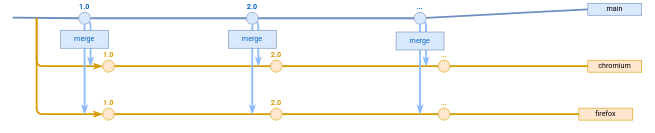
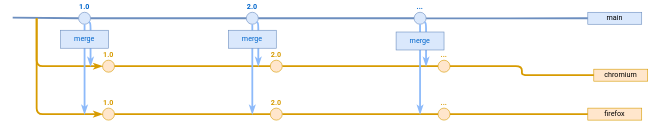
  <mxCell id="0" />
  <mxCell id="1" parent="0" />
  <mxCell id="2" value="1.0" style="ellipse;whiteSpace=wrap;html=1;aspect=fixed;fillColor=#dae8fc;strokeColor=#6c8ebf;fontStyle=1;labelPosition=center;verticalLabelPosition=top;align=center;verticalAlign=bottom;fontColor=#0066CC;fontFamily=Roboto;fontSource=https%3A%2F%2Ffonts.googleapis.com%2Fcss%3Ffamily%3DRoboto;" parent="1" vertex="1"><mxGeometry x="130" y="20" width="20" height="20" as="geometry" /></mxCell>
- <mxCell id="3" value="main" style="text;html=1;strokeColor=#6c8ebf;fillColor=#dae8fc;align=center;verticalAlign=middle;whiteSpace=wrap;rounded=0;fontFamily=Roboto;fontSource=https%3A%2F%2Ffonts.googleapis.com%2Fcss%3Ffamily%3DRoboto;" parent="1" vertex="1"><mxGeometry x="980" y="5" width="90" height="20" as="geometry" /></mxCell>
+ <mxCell id="3" value="main" style="text;html=1;strokeColor=#6c8ebf;fillColor=#dae8fc;align=center;verticalAlign=middle;whiteSpace=wrap;rounded=0;fontFamily=Roboto;fontSource=https%3A%2F%2Ffonts.googleapis.com%2Fcss%3Ffamily%3DRoboto;" parent="1" vertex="1"><mxGeometry x="980" y="20" width="90" height="20" as="geometry" /></mxCell>
  <mxCell id="4" value="" style="endArrow=none;html=1;fillColor=#dae8fc;strokeColor=#6c8ebf;entryX=0;entryY=0.5;entryDx=0;entryDy=0;startArrow=none;strokeWidth=3;fontFamily=Roboto;fontSource=https%3A%2F%2Ffonts.googleapis.com%2Fcss%3Ffamily%3DRoboto;" parent="1" source="9" target="3" edge="1"><mxGeometry width="50" height="50" relative="1" as="geometry"><mxPoint x="150" y="30" as="sourcePoint" /><mxPoint y="30" as="targetPoint" x="820" /></mxGeometry></mxCell>
  <mxCell id="5" style="edgeStyle=orthogonalEdgeStyle;rounded=1;orthogonalLoop=1;jettySize=auto;html=1;fillColor=#f8cecc;strokeColor=#D79B00;endArrow=none;endFill=0;entryX=0;entryY=0.5;entryDx=0;entryDy=0;exitX=1;exitY=0.5;exitDx=0;exitDy=0;strokeWidth=3;fontFamily=Roboto;fontSource=https%3A%2F%2Ffonts.googleapis.com%2Fcss%3Ffamily%3DRoboto;" parent="1" source="13" target="11" edge="1"><mxGeometry relative="1" as="geometry"><Array as="points" /><mxPoint x="510" y="109.5" as="sourcePoint" /><mxPoint x="720" y="109.5" as="targetPoint" /></mxGeometry></mxCell>
  <mxCell id="6" value="2.0" style="ellipse;whiteSpace=wrap;html=1;aspect=fixed;fillColor=#dae8fc;strokeColor=#6c8ebf;fontStyle=1;labelPosition=center;verticalLabelPosition=top;align=center;verticalAlign=bottom;fontColor=#0066CC;fontFamily=Roboto;fontSource=https%3A%2F%2Ffonts.googleapis.com%2Fcss%3Ffamily%3DRoboto;" parent="1" vertex="1"><mxGeometry x="410" y="20" width="20" height="20" as="geometry" /></mxCell>
  <mxCell id="7" value="" style="endArrow=none;html=1;fillColor=#dae8fc;strokeColor=#6c8ebf;strokeWidth=3;fontFamily=Roboto;fontSource=https%3A%2F%2Ffonts.googleapis.com%2Fcss%3Ffamily%3DRoboto;" parent="1" source="2" target="6" edge="1"><mxGeometry width="50" height="50" relative="1" as="geometry"><mxPoint x="150" y="30" as="sourcePoint" /><mxPoint x="790" y="30" as="targetPoint" /><Array as="points" /></mxGeometry></mxCell>
- <mxCell id="8" value="chromium" style="text;html=1;strokeColor=#d79b00;fillColor=#ffe6cc;align=center;verticalAlign=middle;whiteSpace=wrap;rounded=0;fontSize=12;fontFamily=Roboto;fontSource=https%3A%2F%2Ffonts.googleapis.com%2Fcss%3Ffamily%3DRoboto;" parent="1" vertex="1"><mxGeometry x="980" y="100" width="90" height="20" as="geometry" /></mxCell>
+ <mxCell id="8" value="chromium" style="text;html=1;strokeColor=#d79b00;fillColor=#ffe6cc;align=center;verticalAlign=middle;whiteSpace=wrap;rounded=0;fontSize=12;fontFamily=Roboto;fontSource=https%3A%2F%2Ffonts.googleapis.com%2Fcss%3Ffamily%3DRoboto;" parent="1" vertex="1"><mxGeometry x="990" y="115" width="90" height="20" as="geometry" /></mxCell>
  <mxCell id="9" value="&lt;div&gt;...&lt;/div&gt;" style="ellipse;whiteSpace=wrap;html=1;aspect=fixed;fillColor=#dae8fc;strokeColor=#6c8ebf;fontStyle=1;labelPosition=center;verticalLabelPosition=top;align=center;verticalAlign=bottom;fontColor=#0066CC;fontFamily=Roboto;fontSource=https%3A%2F%2Ffonts.googleapis.com%2Fcss%3Ffamily%3DRoboto;" parent="1" vertex="1"><mxGeometry x="690" y="20" width="20" height="20" as="geometry" /></mxCell>
  <mxCell id="10" value="" style="endArrow=none;html=1;fillColor=#dae8fc;strokeColor=#6c8ebf;entryX=0;entryY=0.5;entryDx=0;entryDy=0;strokeWidth=3;fontFamily=Roboto;fontSource=https%3A%2F%2Ffonts.googleapis.com%2Fcss%3Ffamily%3DRoboto;" parent="1" source="6" target="9" edge="1"><mxGeometry width="50" height="50" relative="1" as="geometry"><mxPoint x="430" y="30" as="sourcePoint" /><mxPoint x="590" y="30" as="targetPoint" /></mxGeometry></mxCell>
  <mxCell id="11" value="..." style="ellipse;whiteSpace=wrap;html=1;aspect=fixed;fillColor=#FFE6CC;strokeColor=#D79B00;fontStyle=1;labelPosition=center;verticalLabelPosition=top;align=center;verticalAlign=bottom;fontColor=#D79B00;fontFamily=Roboto;fontSource=https%3A%2F%2Ffonts.googleapis.com%2Fcss%3Ffamily%3DRoboto;" parent="1" vertex="1"><mxGeometry x="730" y="100" width="20" height="20" as="geometry" /></mxCell>
  <mxCell id="12" value="1.0" style="ellipse;whiteSpace=wrap;html=1;aspect=fixed;fillColor=#FFE6CC;strokeColor=#D79B00;fontStyle=1;labelPosition=center;verticalLabelPosition=top;align=center;verticalAlign=bottom;fontColor=#D79B00;fontFamily=Roboto;fontSource=https%3A%2F%2Ffonts.googleapis.com%2Fcss%3Ffamily%3DRoboto;" parent="1" vertex="1"><mxGeometry x="170" y="100" width="20" height="20" as="geometry" /></mxCell>
  <mxCell id="13" value="2.0" style="ellipse;whiteSpace=wrap;html=1;aspect=fixed;fillColor=#FFE6CC;strokeColor=#D79B00;fontStyle=1;labelPosition=center;verticalLabelPosition=top;align=center;verticalAlign=bottom;fontColor=#D79B00;fontFamily=Roboto;fontSource=https%3A%2F%2Ffonts.googleapis.com%2Fcss%3Ffamily%3DRoboto;" parent="1" vertex="1"><mxGeometry x="450" y="100" width="20" height="20" as="geometry" /></mxCell>
  <mxCell id="14" style="edgeStyle=orthogonalEdgeStyle;rounded=1;orthogonalLoop=1;jettySize=auto;html=1;fillColor=#f8cecc;strokeColor=#D79B00;endArrow=none;endFill=0;entryX=0;entryY=0.5;entryDx=0;entryDy=0;exitX=1;exitY=0.5;exitDx=0;exitDy=0;strokeWidth=3;fontFamily=Roboto;fontSource=https%3A%2F%2Ffonts.googleapis.com%2Fcss%3Ffamily%3DRoboto;" parent="1" source="11" target="8" edge="1"><mxGeometry relative="1" as="geometry"><Array as="points" /><mxPoint x="640" y="149.58" as="sourcePoint" /><mxPoint x="900" y="149.58" as="targetPoint" /></mxGeometry></mxCell>
  <mxCell id="15" style="edgeStyle=orthogonalEdgeStyle;rounded=1;orthogonalLoop=1;jettySize=auto;html=1;fillColor=#f8cecc;strokeColor=#D79B00;endArrow=none;endFill=0;exitX=1;exitY=0.5;exitDx=0;exitDy=0;entryX=0;entryY=0.5;entryDx=0;entryDy=0;strokeWidth=3;fontFamily=Roboto;fontSource=https%3A%2F%2Ffonts.googleapis.com%2Fcss%3Ffamily%3DRoboto;" parent="1" source="12" target="13" edge="1"><mxGeometry relative="1" as="geometry"><Array as="points" /><mxPoint x="250" y="140" as="sourcePoint" /><mxPoint x="420" y="130" as="targetPoint" /></mxGeometry></mxCell>
  <mxCell id="16" style="edgeStyle=orthogonalEdgeStyle;rounded=1;orthogonalLoop=1;jettySize=auto;html=1;fillColor=#f8cecc;strokeColor=#D79B00;endArrow=none;endFill=0;entryX=0;entryY=0.5;entryDx=0;entryDy=0;exitX=1;exitY=0.5;exitDx=0;exitDy=0;strokeWidth=3;fontFamily=Roboto;fontSource=https%3A%2F%2Ffonts.googleapis.com%2Fcss%3Ffamily%3DRoboto;" parent="1" source="20" target="18" edge="1"><mxGeometry relative="1" as="geometry"><Array as="points" /><mxPoint x="510" y="189.5" as="sourcePoint" /><mxPoint x="720" y="189.5" as="targetPoint" /></mxGeometry></mxCell>
- <mxCell id="17" value="firefox" style="text;html=1;strokeColor=#d79b00;fillColor=#ffe6cc;align=center;verticalAlign=middle;whiteSpace=wrap;rounded=0;fontSize=12;fontFamily=Roboto;fontSource=https%3A%2F%2Ffonts.googleapis.com%2Fcss%3Ffamily%3DRoboto;" parent="1" vertex="1"><mxGeometry x="965" y="180" width="90" height="20" as="geometry" /></mxCell>
+ <mxCell id="17" value="firefox" style="text;html=1;strokeColor=#d79b00;fillColor=#ffe6cc;align=center;verticalAlign=middle;whiteSpace=wrap;rounded=0;fontSize=12;fontFamily=Roboto;fontSource=https%3A%2F%2Ffonts.googleapis.com%2Fcss%3Ffamily%3DRoboto;" parent="1" vertex="1"><mxGeometry x="980" y="180" width="90" height="20" as="geometry" /></mxCell>
  <mxCell id="18" value="..." style="ellipse;whiteSpace=wrap;html=1;aspect=fixed;fillColor=#FFE6CC;strokeColor=#D79B00;fontStyle=1;labelPosition=center;verticalLabelPosition=top;align=center;verticalAlign=bottom;fontColor=#D79B00;fontFamily=Roboto;fontSource=https%3A%2F%2Ffonts.googleapis.com%2Fcss%3Ffamily%3DRoboto;" parent="1" vertex="1"><mxGeometry x="730" y="180" width="20" height="20" as="geometry" /></mxCell>
  <mxCell id="19" value="1.0" style="ellipse;whiteSpace=wrap;html=1;aspect=fixed;fillColor=#FFE6CC;strokeColor=#D79B00;fontStyle=1;labelPosition=center;verticalLabelPosition=top;align=center;verticalAlign=bottom;fontColor=#D79B00;fontFamily=Roboto;fontSource=https%3A%2F%2Ffonts.googleapis.com%2Fcss%3Ffamily%3DRoboto;" parent="1" vertex="1"><mxGeometry x="170" y="180" width="20" height="20" as="geometry" /></mxCell>
  <mxCell id="20" value="2.0" style="ellipse;whiteSpace=wrap;html=1;aspect=fixed;fillColor=#FFE6CC;strokeColor=#D79B00;fontStyle=1;labelPosition=center;verticalLabelPosition=top;align=center;verticalAlign=bottom;fontColor=#D79B00;fontFamily=Roboto;fontSource=https%3A%2F%2Ffonts.googleapis.com%2Fcss%3Ffamily%3DRoboto;" parent="1" vertex="1"><mxGeometry x="450" y="180" width="20" height="20" as="geometry" /></mxCell>
  <mxCell id="21" style="edgeStyle=orthogonalEdgeStyle;rounded=1;orthogonalLoop=1;jettySize=auto;html=1;fillColor=#f8cecc;strokeColor=#D79B00;endArrow=none;endFill=0;entryX=0;entryY=0.5;entryDx=0;entryDy=0;exitX=1;exitY=0.5;exitDx=0;exitDy=0;strokeWidth=3;fontFamily=Roboto;fontSource=https%3A%2F%2Ffonts.googleapis.com%2Fcss%3Ffamily%3DRoboto;" parent="1" source="18" target="17" edge="1"><mxGeometry relative="1" as="geometry"><Array as="points" /><mxPoint x="640" y="229.58" as="sourcePoint" /><mxPoint x="900" y="229.58" as="targetPoint" /></mxGeometry></mxCell>
  <mxCell id="22" style="edgeStyle=orthogonalEdgeStyle;rounded=1;orthogonalLoop=1;jettySize=auto;html=1;fillColor=#f8cecc;strokeColor=#D79B00;endArrow=none;endFill=0;exitX=1;exitY=0.5;exitDx=0;exitDy=0;entryX=0;entryY=0.5;entryDx=0;entryDy=0;strokeWidth=3;fontFamily=Roboto;fontSource=https%3A%2F%2Ffonts.googleapis.com%2Fcss%3Ffamily%3DRoboto;" parent="1" source="19" target="20" edge="1"><mxGeometry relative="1" as="geometry"><Array as="points" /><mxPoint x="250" y="220" as="sourcePoint" /><mxPoint x="420" y="210" as="targetPoint" /></mxGeometry></mxCell>
  <mxCell id="23" value="" style="endArrow=none;html=1;fillColor=#dae8fc;strokeColor=#6c8ebf;entryX=0;entryY=0.5;entryDx=0;entryDy=0;strokeWidth=3;fontFamily=Roboto;fontSource=https%3A%2F%2Ffonts.googleapis.com%2Fcss%3Ffamily%3DRoboto;" parent="1" target="2" edge="1"><mxGeometry width="50" height="50" relative="1" as="geometry"><mxPoint x="20" y="29" as="sourcePoint" /><mxPoint x="90" y="0" as="targetPoint" /><Array as="points" /></mxGeometry></mxCell>
  <mxCell id="24" style="edgeStyle=orthogonalEdgeStyle;rounded=1;orthogonalLoop=1;jettySize=auto;html=1;fillColor=#f8cecc;strokeColor=#D79B00;endArrow=classicThin;endFill=1;entryX=0;entryY=0.5;entryDx=0;entryDy=0;strokeWidth=3;fontFamily=Roboto;fontSource=https%3A%2F%2Ffonts.googleapis.com%2Fcss%3Ffamily%3DRoboto;" parent="1" target="12" edge="1"><mxGeometry relative="1" as="geometry"><Array as="points"><mxPoint x="60" y="30" /><mxPoint x="60" y="110" /></Array><mxPoint x="60" y="30" as="sourcePoint" /><mxPoint x="80" y="109.47" as="targetPoint" /></mxGeometry></mxCell>
  <mxCell id="25" style="edgeStyle=orthogonalEdgeStyle;rounded=1;orthogonalLoop=1;jettySize=auto;html=1;fillColor=#f8cecc;strokeColor=#D79B00;endArrow=classicThin;endFill=1;entryX=0;entryY=0.5;entryDx=0;entryDy=0;strokeWidth=3;fontFamily=Roboto;fontSource=https%3A%2F%2Ffonts.googleapis.com%2Fcss%3Ffamily%3DRoboto;" parent="1" target="19" edge="1"><mxGeometry relative="1" as="geometry"><Array as="points"><mxPoint x="60" y="190" /></Array><mxPoint x="60" y="30" as="sourcePoint" /><mxPoint x="180" y="120" as="targetPoint" /></mxGeometry></mxCell>
  <mxCell id="26" style="edgeStyle=orthogonalEdgeStyle;rounded=1;orthogonalLoop=1;jettySize=auto;html=1;fillColor=#f8cecc;strokeColor=#8DBAFA;endArrow=classicThin;endFill=1;exitX=1;exitY=1;exitDx=0;exitDy=0;strokeWidth=3;fontFamily=Roboto;fontSource=https%3A%2F%2Ffonts.googleapis.com%2Fcss%3Ffamily%3DRoboto;" parent="1" source="2" edge="1"><mxGeometry relative="1" as="geometry"><Array as="points"><mxPoint x="150" y="37" /></Array><mxPoint x="140" y="40" as="sourcePoint" /><mxPoint x="150" y="110" as="targetPoint" /></mxGeometry></mxCell>
  <mxCell id="27" style="edgeStyle=orthogonalEdgeStyle;rounded=1;orthogonalLoop=1;jettySize=auto;html=1;fillColor=#f8cecc;strokeColor=#8DBAFA;endArrow=classicThin;endFill=1;exitX=0.5;exitY=1;exitDx=0;exitDy=0;strokeWidth=3;fontFamily=Roboto;fontSource=https%3A%2F%2Ffonts.googleapis.com%2Fcss%3Ffamily%3DRoboto;" parent="1" source="2" edge="1"><mxGeometry relative="1" as="geometry"><Array as="points"><mxPoint x="140" y="190" /></Array><mxPoint x="150" y="29.98" as="sourcePoint" /><mxPoint x="140" y="190" as="targetPoint" /></mxGeometry></mxCell>
  <mxCell id="28" value="&lt;div&gt;merge&lt;/div&gt;" style="text;html=1;strokeColor=#6c8ebf;fillColor=#dae8fc;align=center;verticalAlign=middle;whiteSpace=wrap;rounded=0;fontColor=#0066CC;fontFamily=Roboto;fontSource=https%3A%2F%2Ffonts.googleapis.com%2Fcss%3Ffamily%3DRoboto;" parent="1" vertex="1"><mxGeometry x="100" y="50" width="80" height="30" as="geometry" /></mxCell>
  <mxCell id="29" style="edgeStyle=orthogonalEdgeStyle;rounded=1;orthogonalLoop=1;jettySize=auto;html=1;fillColor=#f8cecc;strokeColor=#8DBAFA;endArrow=classicThin;endFill=1;exitX=1;exitY=1;exitDx=0;exitDy=0;strokeWidth=3;fontFamily=Roboto;fontSource=https%3A%2F%2Ffonts.googleapis.com%2Fcss%3Ffamily%3DRoboto;" parent="1" source="6" edge="1"><mxGeometry relative="1" as="geometry"><Array as="points"><mxPoint x="430" y="37" /></Array><mxPoint x="427.071" y="33.531" as="sourcePoint" /><mxPoint x="430" y="110" as="targetPoint" /></mxGeometry></mxCell>
  <mxCell id="30" style="edgeStyle=orthogonalEdgeStyle;rounded=1;orthogonalLoop=1;jettySize=auto;html=1;fillColor=#f8cecc;strokeColor=#8DBAFA;endArrow=classicThin;endFill=1;strokeWidth=3;exitX=0.5;exitY=1;exitDx=0;exitDy=0;fontFamily=Roboto;fontSource=https%3A%2F%2Ffonts.googleapis.com%2Fcss%3Ffamily%3DRoboto;" parent="1" source="6" edge="1"><mxGeometry relative="1" as="geometry"><Array as="points" /><mxPoint x="380" y="50" as="sourcePoint" /><mxPoint x="420" y="190" as="targetPoint" /></mxGeometry></mxCell>
  <mxCell id="31" value="&lt;div&gt;merge&lt;/div&gt;" style="text;html=1;strokeColor=#6c8ebf;fillColor=#dae8fc;align=center;verticalAlign=middle;whiteSpace=wrap;rounded=0;fontColor=#0066CC;fontFamily=Roboto;fontSource=https%3A%2F%2Ffonts.googleapis.com%2Fcss%3Ffamily%3DRoboto;" parent="1" vertex="1"><mxGeometry x="380" y="50" width="80" height="30" as="geometry" /></mxCell>
  <mxCell id="32" style="edgeStyle=orthogonalEdgeStyle;rounded=1;orthogonalLoop=1;jettySize=auto;html=1;fillColor=#f8cecc;strokeColor=#8DBAFA;endArrow=classicThin;endFill=1;exitX=1;exitY=1;exitDx=0;exitDy=0;strokeWidth=3;fontFamily=Roboto;fontSource=https%3A%2F%2Ffonts.googleapis.com%2Fcss%3Ffamily%3DRoboto;" parent="1" source="9" edge="1"><mxGeometry relative="1" as="geometry"><Array as="points"><mxPoint x="710" y="37" /></Array><mxPoint x="707.071" y="40.001" as="sourcePoint" /><mxPoint x="710" y="110" as="targetPoint" /></mxGeometry></mxCell>
  <mxCell id="33" style="edgeStyle=orthogonalEdgeStyle;rounded=1;orthogonalLoop=1;jettySize=auto;html=1;fillColor=#f8cecc;strokeColor=#8DBAFA;endArrow=classicThin;endFill=1;strokeWidth=3;exitX=0.5;exitY=1;exitDx=0;exitDy=0;fontFamily=Roboto;fontSource=https%3A%2F%2Ffonts.googleapis.com%2Fcss%3Ffamily%3DRoboto;" parent="1" source="9" edge="1"><mxGeometry relative="1" as="geometry"><Array as="points"><mxPoint x="700" y="110" /><mxPoint x="700" y="110" /></Array><mxPoint x="700" y="42.93" as="sourcePoint" /><mxPoint x="700" y="190" as="targetPoint" /></mxGeometry></mxCell>
  <mxCell id="34" value="&lt;div&gt;merge&lt;/div&gt;" style="text;html=1;strokeColor=#6c8ebf;fillColor=#dae8fc;align=center;verticalAlign=middle;whiteSpace=wrap;rounded=0;fontColor=#0066CC;fontFamily=Roboto;fontSource=https%3A%2F%2Ffonts.googleapis.com%2Fcss%3Ffamily%3DRoboto;" parent="1" vertex="1"><mxGeometry x="660" y="52.93" width="80" height="30" as="geometry" /></mxCell>
